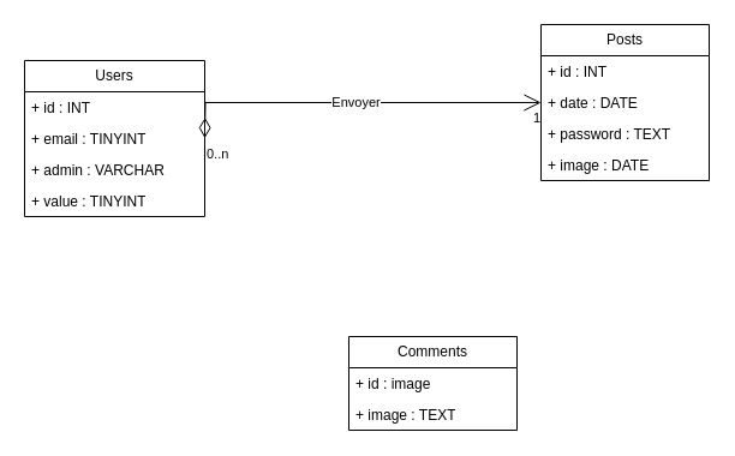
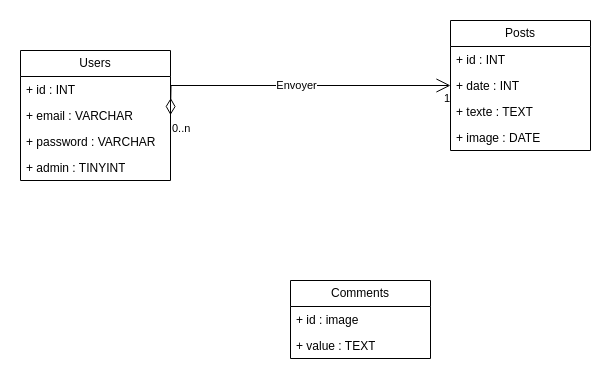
  <mxCell id="0" />
  <mxCell id="1" parent="0" />
  <mxCell id="2" value="Users" style="swimlane;fontStyle=0;childLayout=stackLayout;horizontal=1;startSize=26;fillColor=none;horizontalStack=0;resizeParent=1;resizeParentMax=0;resizeLast=0;collapsible=1;marginBottom=0;whiteSpace=wrap;html=1;" parent="1" vertex="1"><mxGeometry x="20" y="50" width="150" height="130" as="geometry" /></mxCell>
  <mxCell id="3" value="+ id : INT" style="text;strokeColor=none;fillColor=none;align=left;verticalAlign=top;spacingLeft=4;spacingRight=4;overflow=hidden;rotatable=0;points=[[0,0.5],[1,0.5]];portConstraint=eastwest;whiteSpace=wrap;html=1;" parent="2" vertex="1"><mxGeometry y="26" width="150" height="26" as="geometry" /></mxCell>
- <mxCell id="4" value="+ email : TINYINT" style="text;strokeColor=none;fillColor=none;align=left;verticalAlign=top;spacingLeft=4;spacingRight=4;overflow=hidden;rotatable=0;points=[[0,0.5],[1,0.5]];portConstraint=eastwest;whiteSpace=wrap;html=1;" parent="2" vertex="1"><mxGeometry y="52" width="150" height="26" as="geometry" /></mxCell>
- <mxCell id="5" value="+ admin : VARCHAR" style="text;strokeColor=none;fillColor=none;align=left;verticalAlign=top;spacingLeft=4;spacingRight=4;overflow=hidden;rotatable=0;points=[[0,0.5],[1,0.5]];portConstraint=eastwest;whiteSpace=wrap;html=1;" parent="2" vertex="1"><mxGeometry y="78" width="150" height="26" as="geometry" /></mxCell>
- <mxCell id="6" value="+ value : TINYINT" style="text;strokeColor=none;fillColor=none;align=left;verticalAlign=top;spacingLeft=4;spacingRight=4;overflow=hidden;rotatable=0;points=[[0,0.5],[1,0.5]];portConstraint=eastwest;whiteSpace=wrap;html=1;" parent="2" vertex="1"><mxGeometry y="104" width="150" height="26" as="geometry" /></mxCell>
+ <mxCell id="4" value="+ email : VARCHAR" style="text;strokeColor=none;fillColor=none;align=left;verticalAlign=top;spacingLeft=4;spacingRight=4;overflow=hidden;rotatable=0;points=[[0,0.5],[1,0.5]];portConstraint=eastwest;whiteSpace=wrap;html=1;" parent="2" vertex="1"><mxGeometry y="52" width="150" height="26" as="geometry" /></mxCell>
+ <mxCell id="5" value="+ password : VARCHAR" style="text;strokeColor=none;fillColor=none;align=left;verticalAlign=top;spacingLeft=4;spacingRight=4;overflow=hidden;rotatable=0;points=[[0,0.5],[1,0.5]];portConstraint=eastwest;whiteSpace=wrap;html=1;" parent="2" vertex="1"><mxGeometry y="78" width="150" height="26" as="geometry" /></mxCell>
+ <mxCell id="6" value="+ admin : TINYINT" style="text;strokeColor=none;fillColor=none;align=left;verticalAlign=top;spacingLeft=4;spacingRight=4;overflow=hidden;rotatable=0;points=[[0,0.5],[1,0.5]];portConstraint=eastwest;whiteSpace=wrap;html=1;" parent="2" vertex="1"><mxGeometry y="104" width="150" height="26" as="geometry" /></mxCell>
  <mxCell id="7" value="Posts" style="swimlane;fontStyle=0;childLayout=stackLayout;horizontal=1;startSize=26;fillColor=none;horizontalStack=0;resizeParent=1;resizeParentMax=0;resizeLast=0;collapsible=1;marginBottom=0;whiteSpace=wrap;html=1;" parent="1" vertex="1"><mxGeometry x="450" y="20" width="140" height="130" as="geometry" /></mxCell>
  <mxCell id="8" value="+ id : INT" style="text;strokeColor=none;fillColor=none;align=left;verticalAlign=top;spacingLeft=4;spacingRight=4;overflow=hidden;rotatable=0;points=[[0,0.5],[1,0.5]];portConstraint=eastwest;whiteSpace=wrap;html=1;" parent="7" vertex="1"><mxGeometry y="26" width="140" height="26" as="geometry" /></mxCell>
- <mxCell id="9" value="+ date : DATE" style="text;strokeColor=none;fillColor=none;align=left;verticalAlign=top;spacingLeft=4;spacingRight=4;overflow=hidden;rotatable=0;points=[[0,0.5],[1,0.5]];portConstraint=eastwest;whiteSpace=wrap;html=1;" parent="7" vertex="1"><mxGeometry y="52" width="140" height="26" as="geometry" /></mxCell>
- <mxCell id="10" value="+ password : TEXT" style="text;strokeColor=none;fillColor=none;align=left;verticalAlign=top;spacingLeft=4;spacingRight=4;overflow=hidden;rotatable=0;points=[[0,0.5],[1,0.5]];portConstraint=eastwest;whiteSpace=wrap;html=1;" parent="7" vertex="1"><mxGeometry y="78" width="140" height="26" as="geometry" /></mxCell>
+ <mxCell id="9" value="+ date : INT" style="text;strokeColor=none;fillColor=none;align=left;verticalAlign=top;spacingLeft=4;spacingRight=4;overflow=hidden;rotatable=0;points=[[0,0.5],[1,0.5]];portConstraint=eastwest;whiteSpace=wrap;html=1;" parent="7" vertex="1"><mxGeometry y="52" width="140" height="26" as="geometry" /></mxCell>
+ <mxCell id="10" value="+ texte : TEXT" style="text;strokeColor=none;fillColor=none;align=left;verticalAlign=top;spacingLeft=4;spacingRight=4;overflow=hidden;rotatable=0;points=[[0,0.5],[1,0.5]];portConstraint=eastwest;whiteSpace=wrap;html=1;" parent="7" vertex="1"><mxGeometry y="78" width="140" height="26" as="geometry" /></mxCell>
  <mxCell id="11" value="+ image : DATE" style="text;strokeColor=none;fillColor=none;align=left;verticalAlign=top;spacingLeft=4;spacingRight=4;overflow=hidden;rotatable=0;points=[[0,0.5],[1,0.5]];portConstraint=eastwest;whiteSpace=wrap;html=1;" parent="7" vertex="1"><mxGeometry y="104" width="140" height="26" as="geometry" /></mxCell>
  <mxCell id="12" value="Comments" style="swimlane;fontStyle=0;childLayout=stackLayout;horizontal=1;startSize=26;fillColor=none;horizontalStack=0;resizeParent=1;resizeParentMax=0;resizeLast=0;collapsible=1;marginBottom=0;whiteSpace=wrap;html=1;" parent="1" vertex="1"><mxGeometry x="290" y="280" width="140" height="78" as="geometry" /></mxCell>
  <mxCell id="13" value="+ id : image" style="text;strokeColor=none;fillColor=none;align=left;verticalAlign=top;spacingLeft=4;spacingRight=4;overflow=hidden;rotatable=0;points=[[0,0.5],[1,0.5]];portConstraint=eastwest;whiteSpace=wrap;html=1;" parent="12" vertex="1"><mxGeometry y="26" width="140" height="26" as="geometry" /></mxCell>
- <mxCell id="14" value="+ image : TEXT" style="text;strokeColor=none;fillColor=none;align=left;verticalAlign=top;spacingLeft=4;spacingRight=4;overflow=hidden;rotatable=0;points=[[0,0.5],[1,0.5]];portConstraint=eastwest;whiteSpace=wrap;html=1;" parent="12" vertex="1"><mxGeometry y="52" width="140" height="26" as="geometry" /></mxCell>
+ <mxCell id="14" value="+ value : TEXT" style="text;strokeColor=none;fillColor=none;align=left;verticalAlign=top;spacingLeft=4;spacingRight=4;overflow=hidden;rotatable=0;points=[[0,0.5],[1,0.5]];portConstraint=eastwest;whiteSpace=wrap;html=1;" parent="12" vertex="1"><mxGeometry y="52" width="140" height="26" as="geometry" /></mxCell>
  <mxCell id="15" value="Envoyer" style="endArrow=open;html=1;endSize=12;startArrow=diamondThin;startSize=14;startFill=0;edgeStyle=orthogonalEdgeStyle;rounded=0;entryX=0;entryY=0.5;entryDx=0;entryDy=0;" parent="1" target="9" edge="1"><mxGeometry relative="1" as="geometry"><mxPoint x="170" y="114.5" as="sourcePoint" /><mxPoint x="330" y="114.5" as="targetPoint" /></mxGeometry></mxCell>
  <mxCell id="16" value="0..n" style="edgeLabel;resizable=0;html=1;align=left;verticalAlign=top;" parent="15" connectable="0" vertex="1"><mxGeometry x="-1" relative="1" as="geometry" /></mxCell>
  <mxCell id="17" value="1" style="edgeLabel;resizable=0;html=1;align=right;verticalAlign=top;" parent="15" connectable="0" vertex="1"><mxGeometry x="1" relative="1" as="geometry" /></mxCell>
